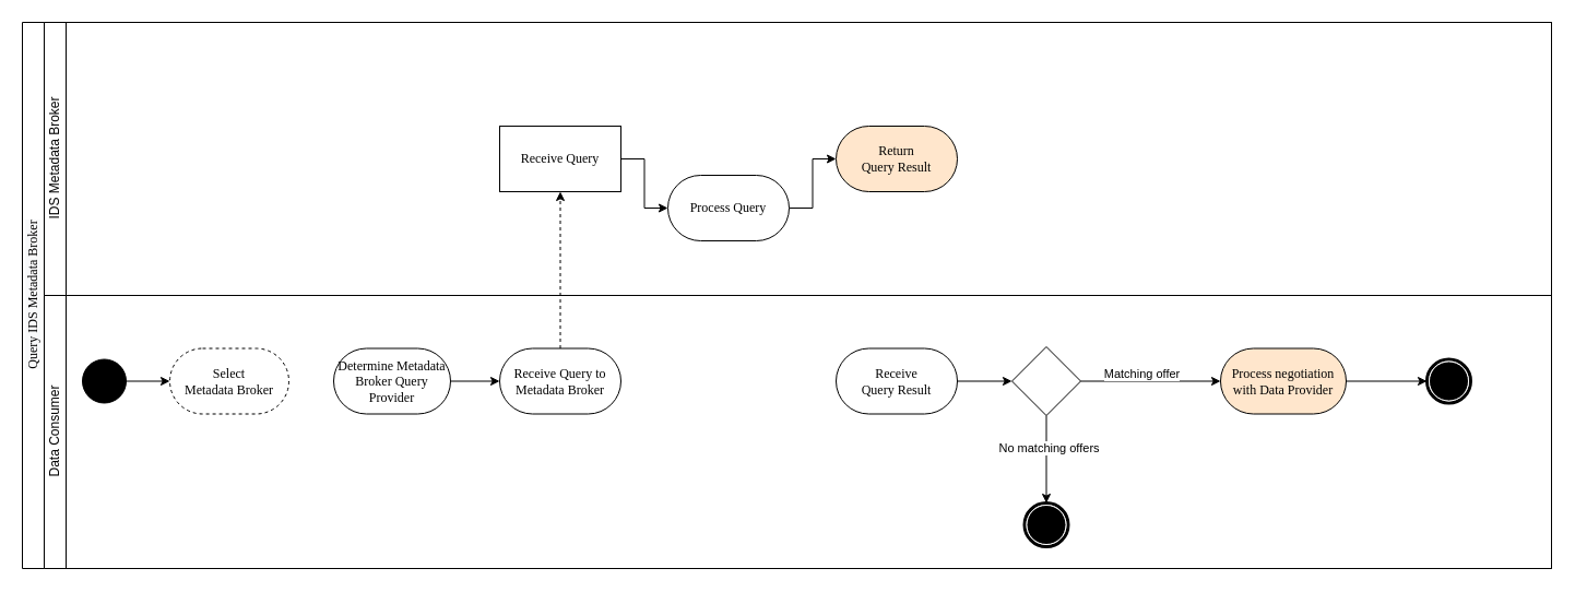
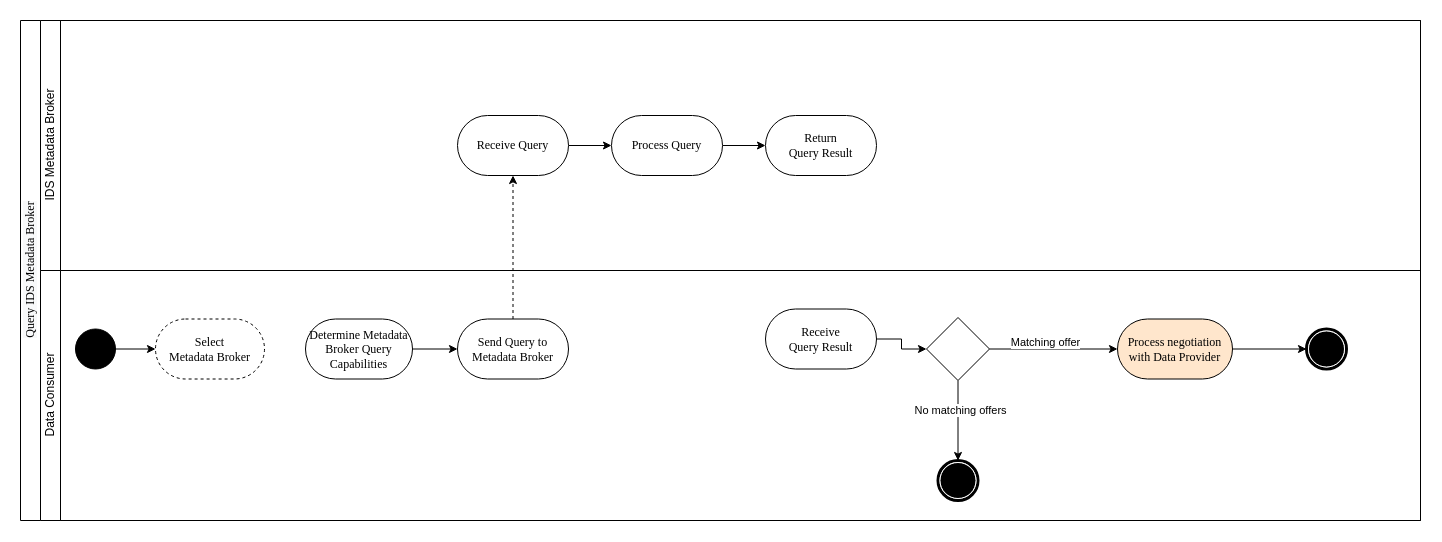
  <mxCell id="0" />
  <mxCell id="1" parent="0" />
  <mxCell id="2" value="&lt;span style=&quot;font-family: &amp;#34;verdana&amp;#34; ; background-color: rgb(248 , 249 , 250) ; font-weight: normal&quot;&gt;Query IDS Metadata Broker&lt;br&gt;&lt;/span&gt;" style="swimlane;html=1;childLayout=stackLayout;resizeParent=1;resizeParentMax=0;horizontal=0;startSize=20;horizontalStack=0;flipH=0;direction=east;" parent="1" vertex="1"><mxGeometry x="20" y="20" width="1400" height="500" as="geometry" /></mxCell>
  <mxCell id="3" value="" style="edgeStyle=orthogonalEdgeStyle;rounded=0;orthogonalLoop=1;jettySize=auto;html=1;dashed=1;endArrow=none;endFill=0;" parent="2" edge="1"><mxGeometry relative="1" as="geometry"><mxPoint x="180" y="90" as="sourcePoint" /><mxPoint x="180.034" y="90" as="targetPoint" /></mxGeometry></mxCell>
  <mxCell id="4" value="IDS Metadata Broker" style="swimlane;html=1;startSize=20;horizontal=0;fontStyle=0" parent="2" vertex="1"><mxGeometry x="20" width="1380" height="250" as="geometry" /></mxCell>
  <mxCell id="5" style="edgeStyle=orthogonalEdgeStyle;rounded=0;orthogonalLoop=1;jettySize=auto;html=1;" edge="1" parent="4" source="6" target="8"><mxGeometry relative="1" as="geometry" /></mxCell>
- <mxCell id="6" value="Receive Query" style="whiteSpace=wrap;html=1;shadow=0;comic=0;labelBackgroundColor=none;strokeWidth=1;fontFamily=Verdana;fontSize=12;align=center;arcSize=50;rounded=0;" vertex="1" parent="4"><mxGeometry x="417" y="95" width="111" height="60" as="geometry" /></mxCell>
+ <mxCell id="6" value="Receive Query" style="rounded=1;whiteSpace=wrap;html=1;shadow=0;comic=0;labelBackgroundColor=none;strokeWidth=1;fontFamily=Verdana;fontSize=12;align=center;arcSize=50;" vertex="1" parent="4"><mxGeometry x="417" y="95" width="111" height="60" as="geometry" /></mxCell>
  <mxCell id="7" style="edgeStyle=orthogonalEdgeStyle;rounded=0;orthogonalLoop=1;jettySize=auto;html=1;" edge="1" parent="4" source="8" target="9"><mxGeometry relative="1" as="geometry" /></mxCell>
- <mxCell id="8" value="Process Query" style="rounded=1;whiteSpace=wrap;html=1;shadow=0;comic=0;labelBackgroundColor=none;strokeWidth=1;fontFamily=Verdana;fontSize=12;align=center;arcSize=50;" vertex="1" parent="4"><mxGeometry x="571" y="140" width="111" height="60" as="geometry" /></mxCell>
- <mxCell id="9" value="Return&lt;br&gt;Query Result" style="rounded=1;whiteSpace=wrap;html=1;shadow=0;comic=0;labelBackgroundColor=none;strokeWidth=1;fontFamily=Verdana;fontSize=12;align=center;arcSize=50;fillColor=#ffe6cc;" vertex="1" parent="4"><mxGeometry x="725" y="95" width="111" height="60" as="geometry" /></mxCell>
+ <mxCell id="8" value="Process Query" style="rounded=1;whiteSpace=wrap;html=1;shadow=0;comic=0;labelBackgroundColor=none;strokeWidth=1;fontFamily=Verdana;fontSize=12;align=center;arcSize=50;" vertex="1" parent="4"><mxGeometry x="571" y="95" width="111" height="60" as="geometry" /></mxCell>
+ <mxCell id="9" value="Return&lt;br&gt;Query Result" style="rounded=1;whiteSpace=wrap;html=1;shadow=0;comic=0;labelBackgroundColor=none;strokeWidth=1;fontFamily=Verdana;fontSize=12;align=center;arcSize=50;" vertex="1" parent="4"><mxGeometry x="725" y="95" width="111" height="60" as="geometry" /></mxCell>
  <mxCell id="10" style="edgeStyle=orthogonalEdgeStyle;rounded=0;orthogonalLoop=1;jettySize=auto;html=1;entryX=0.5;entryY=1;entryDx=0;entryDy=0;dashed=1;" edge="1" parent="2" source="17" target="6"><mxGeometry relative="1" as="geometry" /></mxCell>
  <mxCell id="11" value="Data Consumer" style="swimlane;html=1;startSize=20;horizontal=0;fontStyle=0" vertex="1" parent="2"><mxGeometry x="20" y="250" width="1380" height="250" as="geometry" /></mxCell>
  <mxCell id="12" value="" style="ellipse;whiteSpace=wrap;html=1;rounded=0;shadow=0;comic=0;labelBackgroundColor=none;strokeWidth=1;fillColor=#000000;fontFamily=Verdana;fontSize=12;align=center;" parent="11" vertex="1"><mxGeometry x="35" y="58.5" width="40" height="40" as="geometry" /></mxCell>
  <mxCell id="13" value="Select&lt;br&gt;Metadata Broker" style="rounded=1;whiteSpace=wrap;html=1;shadow=0;comic=0;labelBackgroundColor=none;strokeWidth=1;fontFamily=Verdana;fontSize=12;align=center;arcSize=50;dashed=1;" parent="11" vertex="1"><mxGeometry x="115" y="48.5" width="109" height="60" as="geometry" /></mxCell>
  <mxCell id="14" style="edgeStyle=orthogonalEdgeStyle;rounded=0;orthogonalLoop=1;jettySize=auto;html=1;" parent="11" source="12" target="13" edge="1"><mxGeometry relative="1" as="geometry" /></mxCell>
  <mxCell id="15" style="edgeStyle=orthogonalEdgeStyle;rounded=0;orthogonalLoop=1;jettySize=auto;html=1;" edge="1" parent="11" source="16" target="17"><mxGeometry relative="1" as="geometry" /></mxCell>
- <mxCell id="16" value="Determine Metadata Broker Query Provider" style="rounded=1;whiteSpace=wrap;html=1;shadow=0;comic=0;labelBackgroundColor=none;strokeWidth=1;fontFamily=Verdana;fontSize=12;align=center;arcSize=50;" vertex="1" parent="11"><mxGeometry x="265" y="48.5" width="107" height="60" as="geometry" /></mxCell>
- <mxCell id="17" value="Receive Query to Metadata Broker" style="rounded=1;whiteSpace=wrap;html=1;shadow=0;comic=0;labelBackgroundColor=none;strokeWidth=1;fontFamily=Verdana;fontSize=12;align=center;arcSize=50;" vertex="1" parent="11"><mxGeometry x="417" y="48.5" width="111" height="60" as="geometry" /></mxCell>
+ <mxCell id="16" value="Determine Metadata Broker Query Capabilities" style="rounded=1;whiteSpace=wrap;html=1;shadow=0;comic=0;labelBackgroundColor=none;strokeWidth=1;fontFamily=Verdana;fontSize=12;align=center;arcSize=50;" vertex="1" parent="11"><mxGeometry x="265" y="48.5" width="107" height="60" as="geometry" /></mxCell>
+ <mxCell id="17" value="Send Query to Metadata Broker" style="rounded=1;whiteSpace=wrap;html=1;shadow=0;comic=0;labelBackgroundColor=none;strokeWidth=1;fontFamily=Verdana;fontSize=12;align=center;arcSize=50;" vertex="1" parent="11"><mxGeometry x="417" y="48.5" width="111" height="60" as="geometry" /></mxCell>
  <mxCell id="18" style="edgeStyle=orthogonalEdgeStyle;rounded=0;orthogonalLoop=1;jettySize=auto;html=1;" edge="1" parent="11" source="19" target="24"><mxGeometry relative="1" as="geometry" /></mxCell>
- <mxCell id="19" value="Receive&lt;br&gt;Query Result" style="rounded=1;whiteSpace=wrap;html=1;shadow=0;comic=0;labelBackgroundColor=none;strokeWidth=1;fontFamily=Verdana;fontSize=12;align=center;arcSize=50;" vertex="1" parent="11"><mxGeometry x="725" y="48.5" width="111" height="60" as="geometry" /></mxCell>
+ <mxCell id="19" value="Receive&lt;br&gt;Query Result" style="rounded=1;whiteSpace=wrap;html=1;shadow=0;comic=0;labelBackgroundColor=none;strokeWidth=1;fontFamily=Verdana;fontSize=12;align=center;arcSize=50;" vertex="1" parent="11"><mxGeometry x="725" y="38.5" width="111" height="60" as="geometry" /></mxCell>
  <mxCell id="20" style="edgeStyle=orthogonalEdgeStyle;rounded=0;orthogonalLoop=1;jettySize=auto;html=1;" edge="1" parent="11" source="24" target="25"><mxGeometry relative="1" as="geometry" /></mxCell>
  <mxCell id="21" value="No matching offers" style="edgeLabel;html=1;align=center;verticalAlign=middle;resizable=0;points=[];" vertex="1" connectable="0" parent="20"><mxGeometry x="-0.282" y="2" relative="1" as="geometry"><mxPoint as="offset" /></mxGeometry></mxCell>
  <mxCell id="22" style="edgeStyle=orthogonalEdgeStyle;rounded=0;orthogonalLoop=1;jettySize=auto;html=1;" edge="1" parent="11" source="24" target="27"><mxGeometry relative="1" as="geometry" /></mxCell>
  <mxCell id="23" value="Matching offer" style="edgeLabel;html=1;align=center;verticalAlign=middle;resizable=0;points=[];" vertex="1" connectable="0" parent="22"><mxGeometry x="-0.173" y="-1" relative="1" as="geometry"><mxPoint x="2" y="-8" as="offset" /></mxGeometry></mxCell>
  <mxCell id="24" value="" style="rhombus;whiteSpace=wrap;html=1;" parent="11" vertex="1"><mxGeometry x="886" y="47" width="63" height="63" as="geometry" /></mxCell>
  <mxCell id="25" value="" style="shape=mxgraph.bpmn.shape;html=1;verticalLabelPosition=bottom;labelBackgroundColor=#ffffff;verticalAlign=top;perimeter=ellipsePerimeter;outline=end;symbol=terminate;rounded=0;shadow=0;comic=0;strokeWidth=1;fontFamily=Verdana;fontSize=12;align=center;" parent="11" vertex="1"><mxGeometry x="897.5" y="190" width="40" height="40" as="geometry" /></mxCell>
  <mxCell id="26" style="edgeStyle=orthogonalEdgeStyle;rounded=0;orthogonalLoop=1;jettySize=auto;html=1;entryX=0;entryY=0.5;entryDx=0;entryDy=0;" edge="1" parent="11" source="27" target="28"><mxGeometry relative="1" as="geometry" /></mxCell>
  <mxCell id="27" value="Process negotiation with Data Provider" style="rounded=1;whiteSpace=wrap;html=1;shadow=0;comic=0;labelBackgroundColor=none;strokeWidth=1;fontFamily=Verdana;fontSize=12;align=center;arcSize=50;fillColor=#ffe6cc;" vertex="1" parent="11"><mxGeometry x="1077" y="48.5" width="115" height="60" as="geometry" /></mxCell>
  <mxCell id="28" value="" style="shape=mxgraph.bpmn.shape;html=1;verticalLabelPosition=bottom;labelBackgroundColor=#ffffff;verticalAlign=top;perimeter=ellipsePerimeter;outline=end;symbol=terminate;rounded=0;shadow=0;comic=0;strokeWidth=1;fontFamily=Verdana;fontSize=12;align=center;" vertex="1" parent="11"><mxGeometry x="1266" y="58.5" width="40" height="40" as="geometry" /></mxCell>
